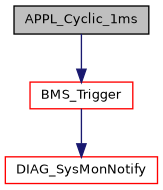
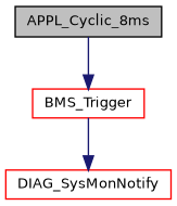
  digraph {
    rankdir=TB
    node [color=red fillcolor=white fontname=Helvetica fontsize=10 shape=record style=filled]
    edge [color=midnightblue fontname=Helvetica fontsize=10 labelfontname=Helvetica labelfontsize=10 style=solid]
-   n1 [color=black fillcolor=grey75 fontcolor=black height=0.2 label=APPL_Cyclic_1ms width=0.4]
+   n1 [color=black fillcolor=grey75 fontcolor=black height=0.2 label=APPL_Cyclic_8ms width=0.4]
    n2 [height=0.2 label=BMS_Trigger width=0.4]
    n3 [height=0.2 label=DIAG_SysMonNotify width=0.4]
    n1 -> n2
    n2 -> n3
  }
